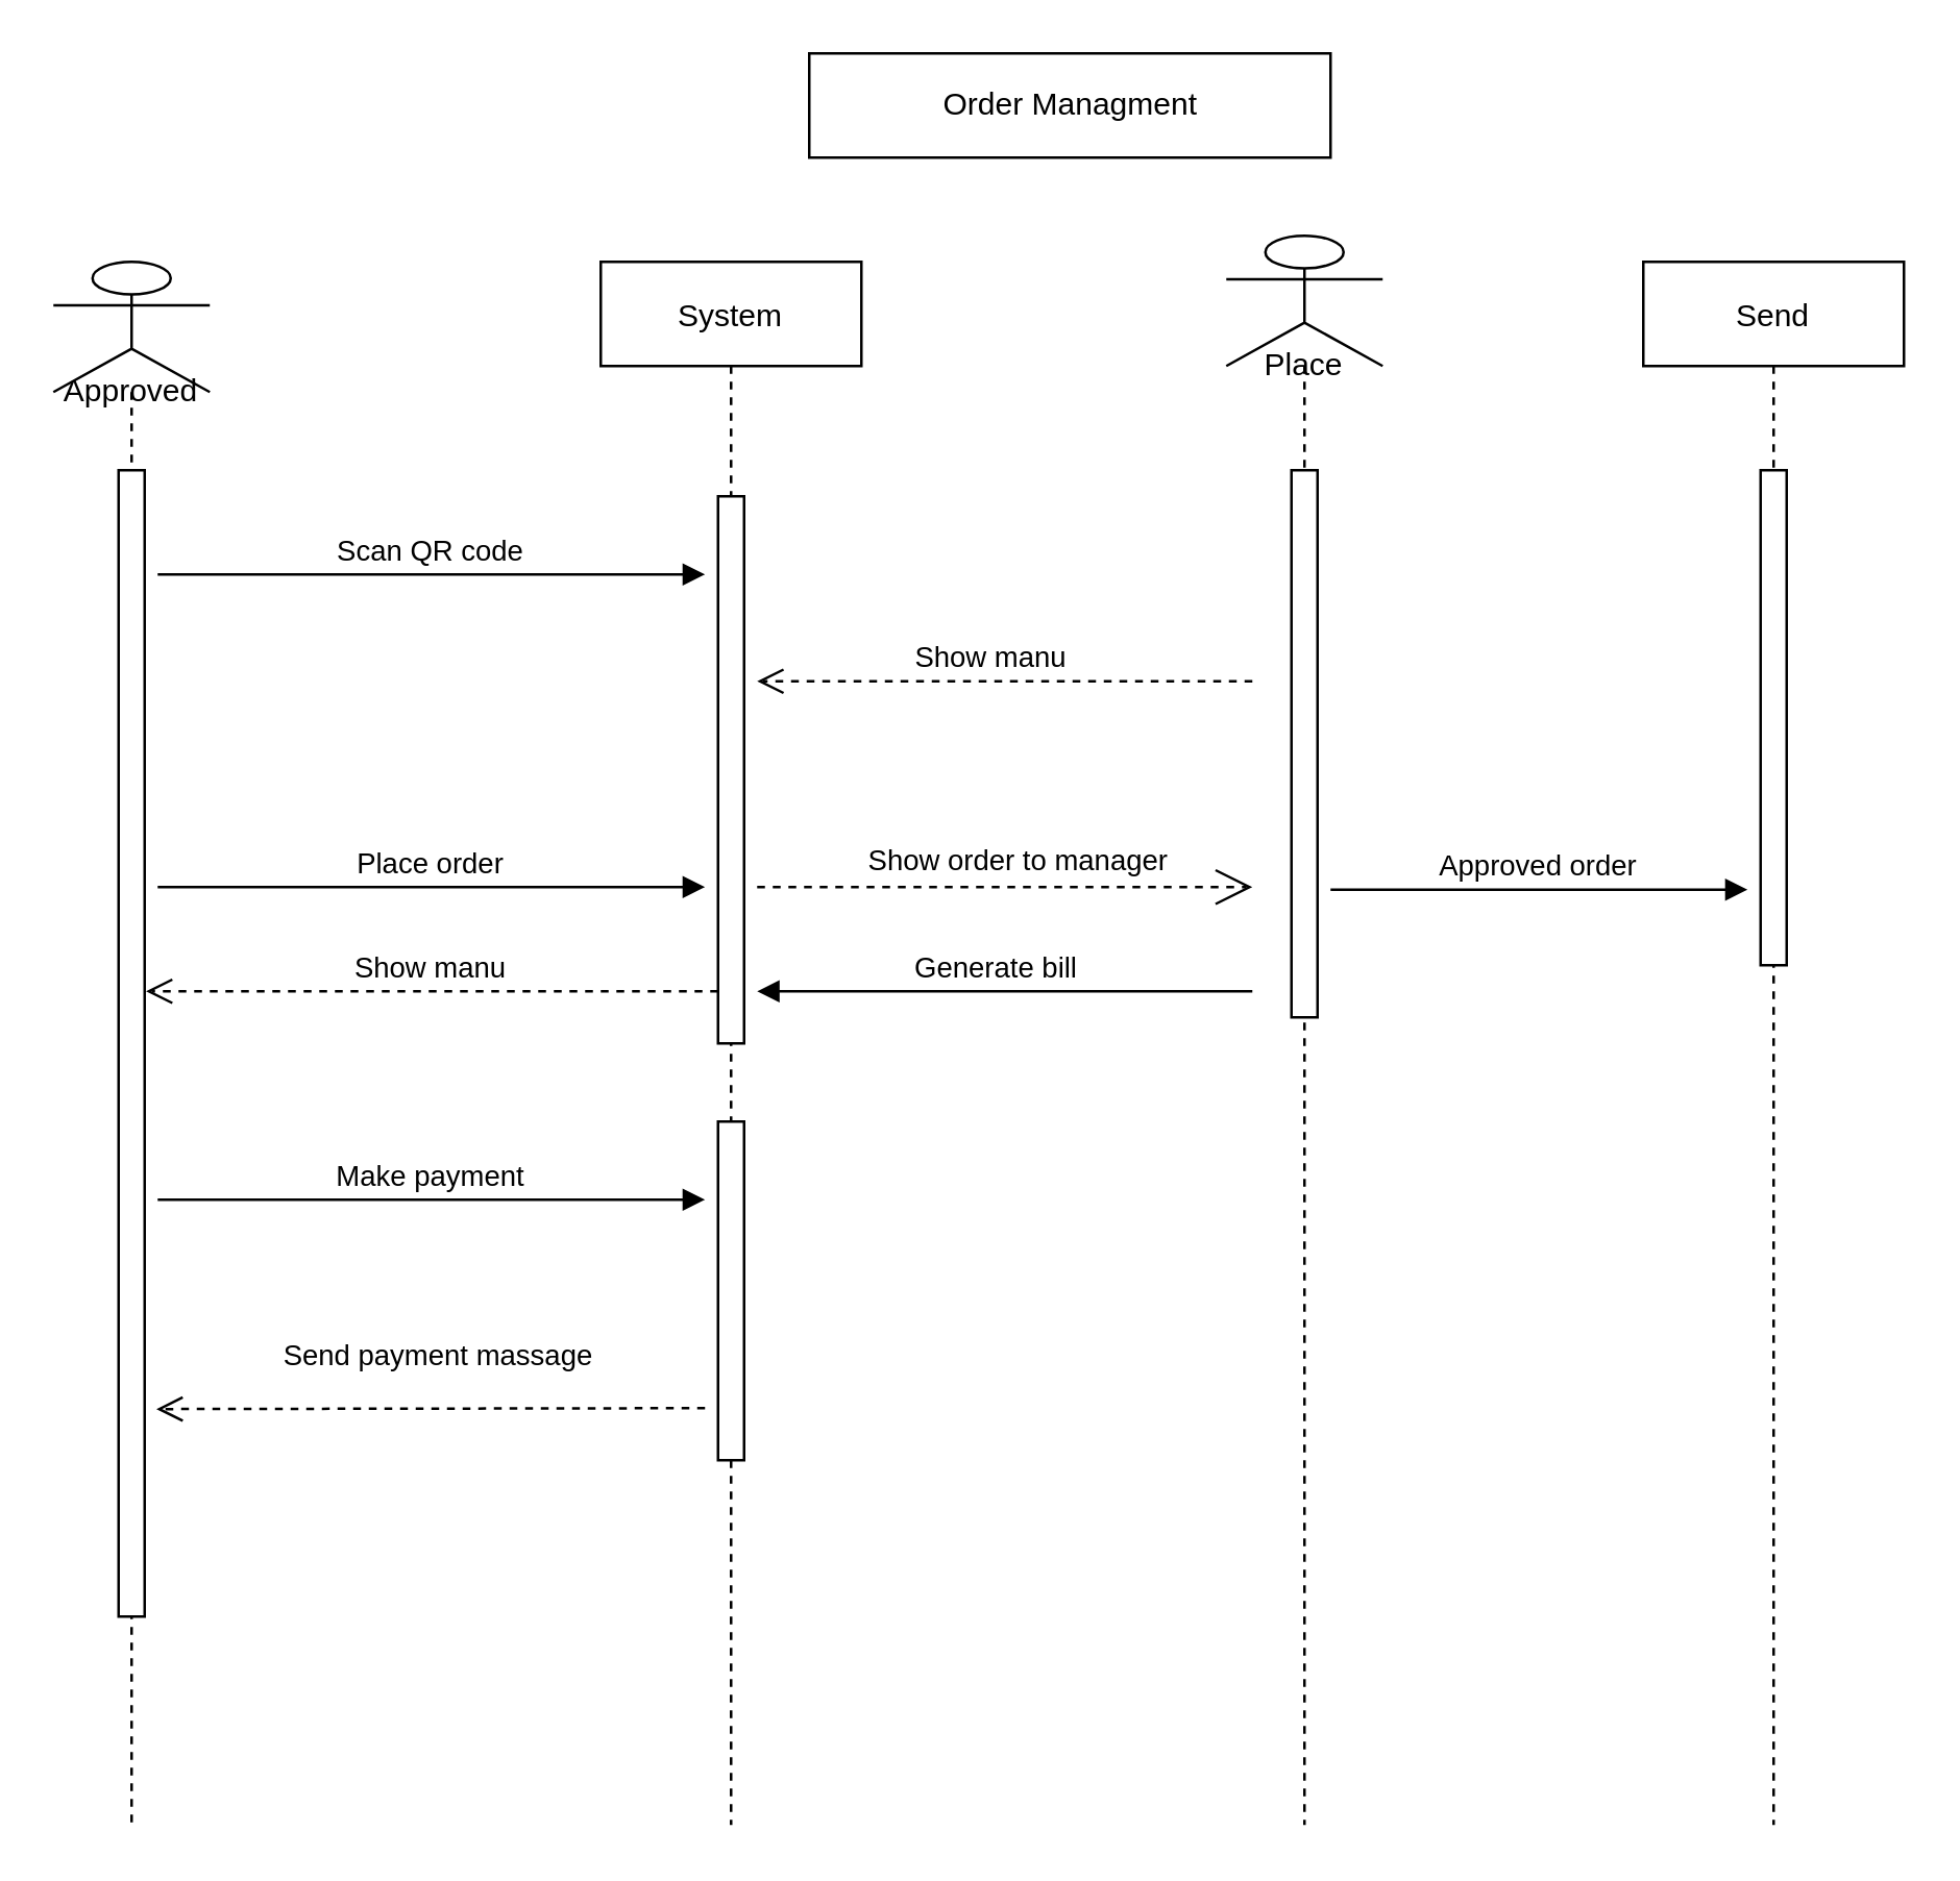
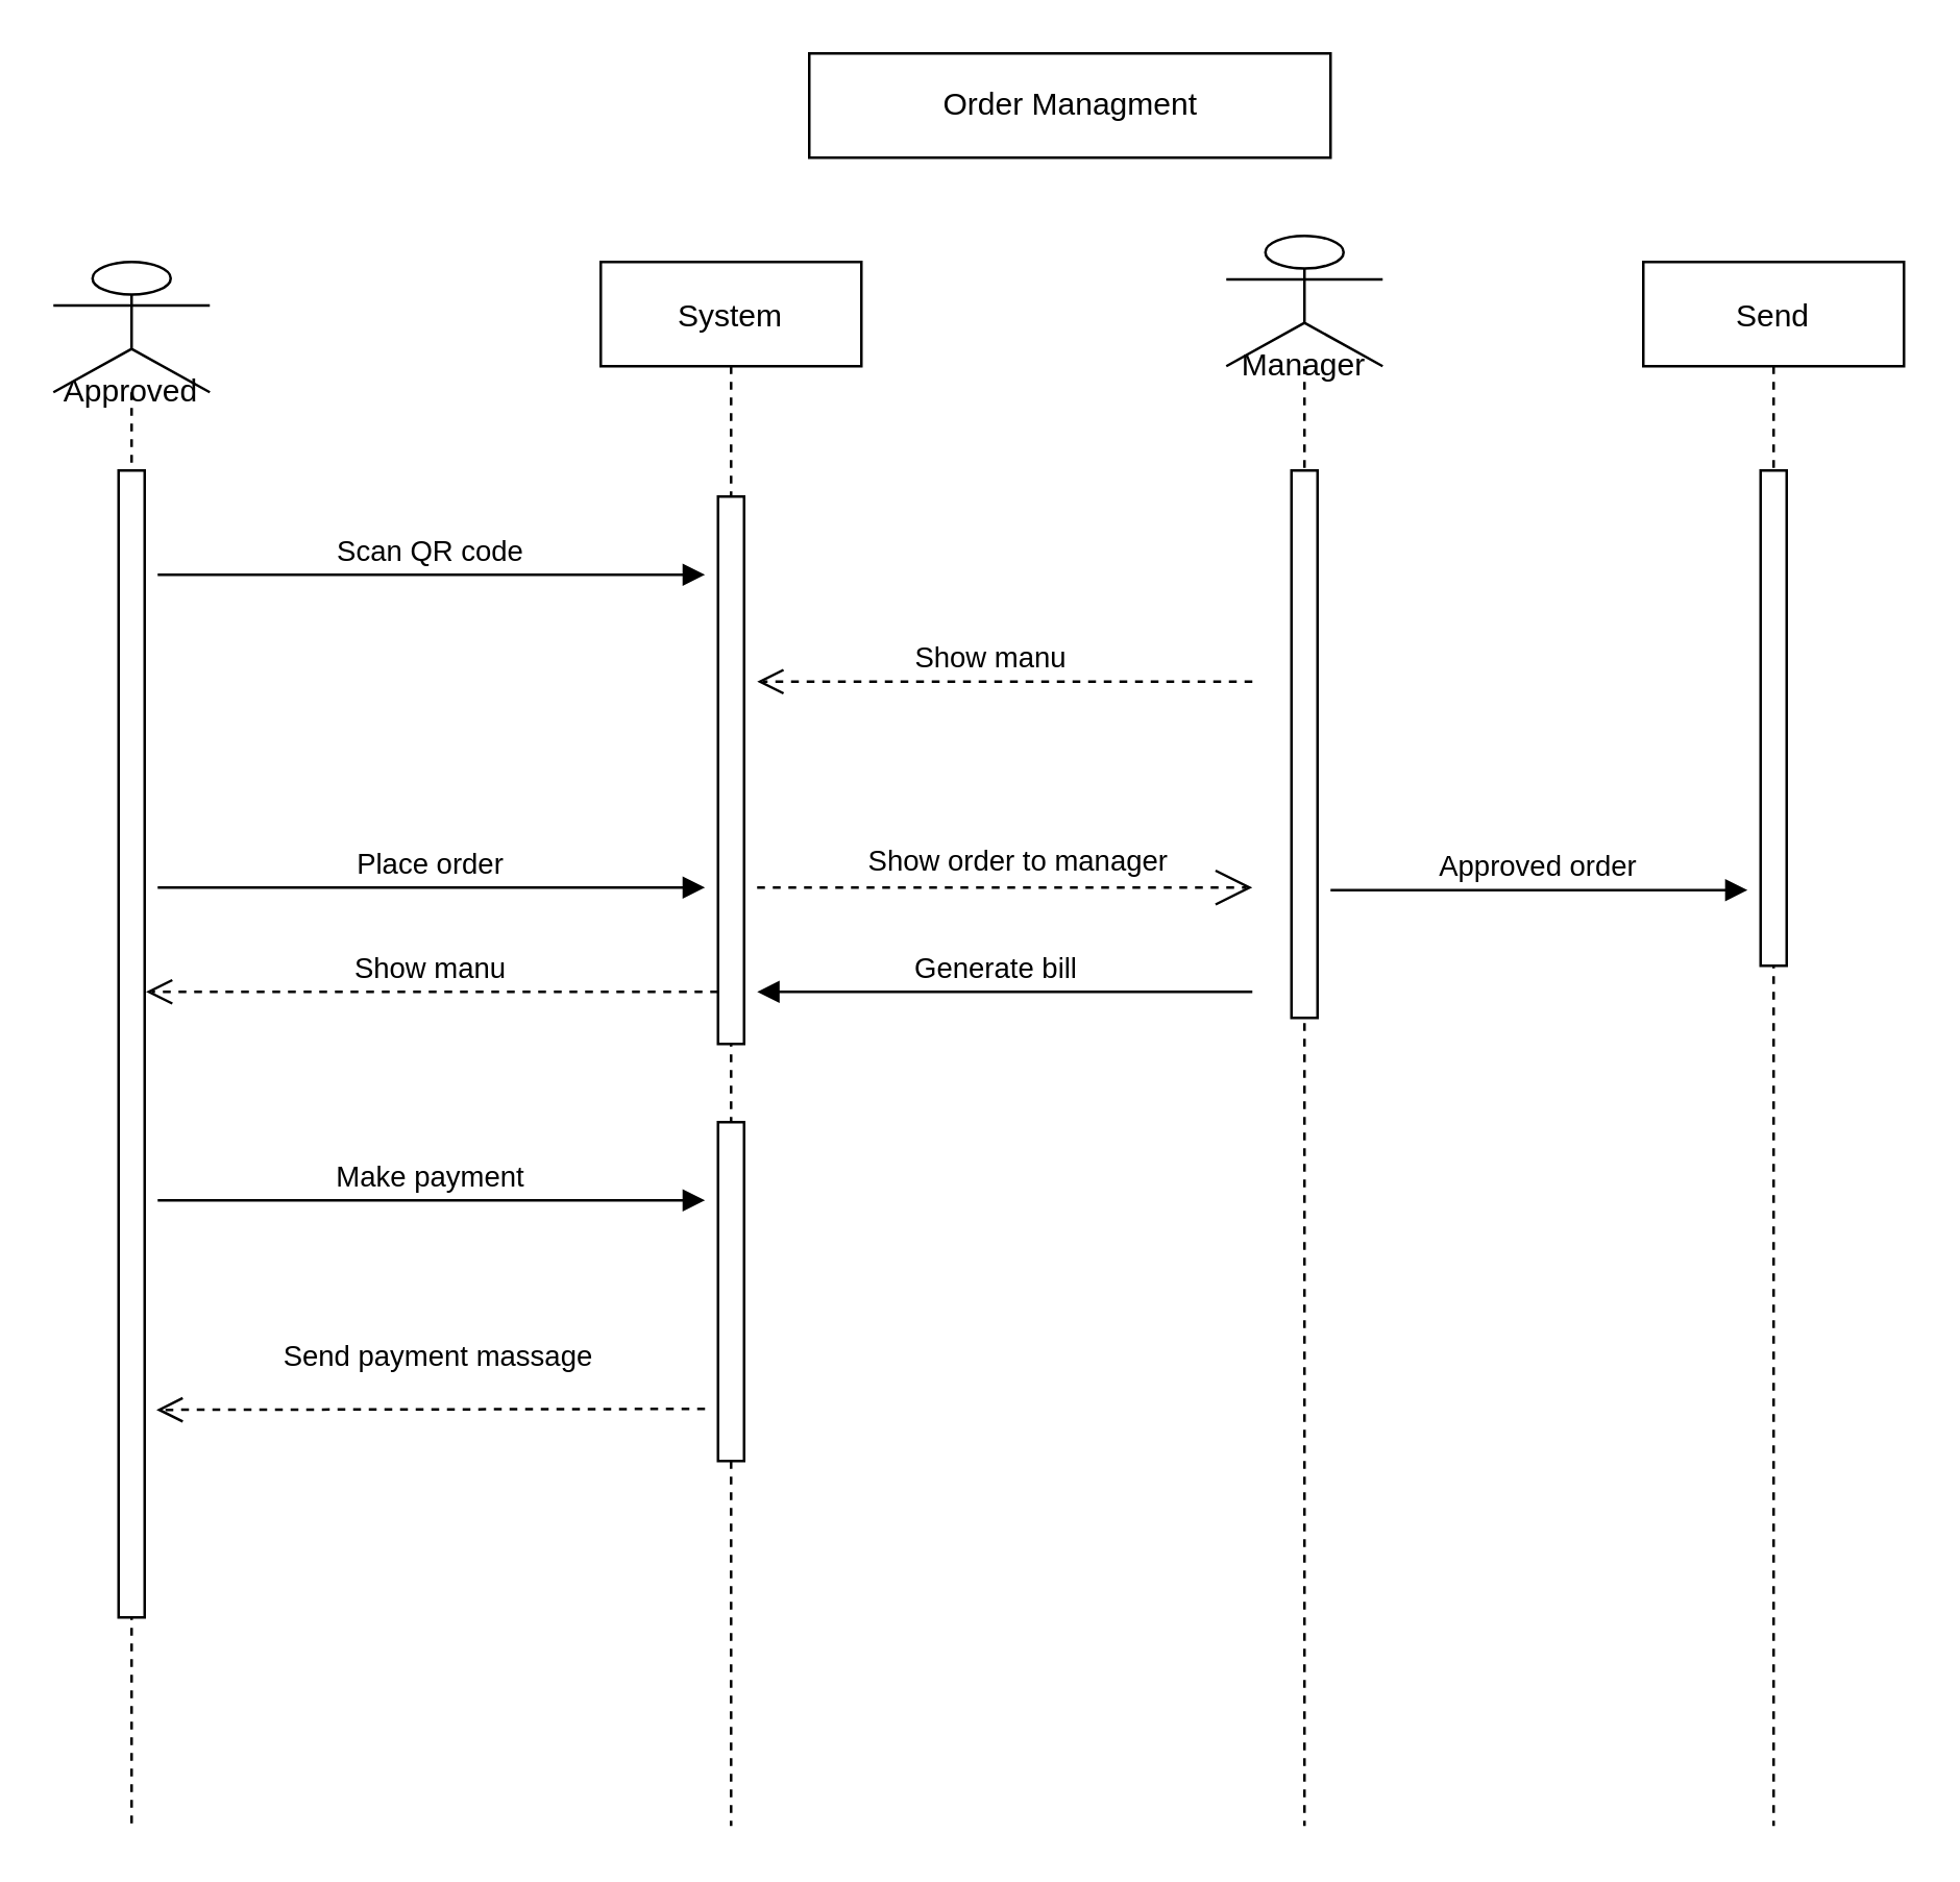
  <mxCell id="0" />
  <mxCell id="1" parent="0" />
  <mxCell id="2" value="System" style="shape=umlLifeline;perimeter=lifelinePerimeter;container=1;collapsible=0;recursiveResize=0;rounded=0;shadow=0;strokeWidth=1;" vertex="1" parent="1"><mxGeometry x="230" y="100" width="100" height="600" as="geometry" /></mxCell>
  <mxCell id="3" value="" style="points=[];perimeter=orthogonalPerimeter;rounded=0;shadow=0;strokeWidth=1;" vertex="1" parent="2"><mxGeometry x="45" y="90" width="10" height="210" as="geometry" /></mxCell>
  <mxCell id="4" value="" style="points=[];perimeter=orthogonalPerimeter;rounded=0;shadow=0;strokeWidth=1;" vertex="1" parent="2"><mxGeometry x="45" y="330" width="10" height="130" as="geometry" /></mxCell>
  <mxCell id="5" value="Send" style="shape=umlLifeline;perimeter=lifelinePerimeter;container=1;collapsible=0;recursiveResize=0;rounded=0;shadow=0;strokeWidth=1;" vertex="1" parent="1"><mxGeometry x="630" y="100" width="100" height="600" as="geometry" /></mxCell>
  <mxCell id="6" value="" style="points=[];perimeter=orthogonalPerimeter;rounded=0;shadow=0;strokeWidth=1;" vertex="1" parent="5"><mxGeometry x="45" y="80" width="10" height="190" as="geometry" /></mxCell>
  <mxCell id="7" value="Send payment massage" style="verticalAlign=bottom;endArrow=open;dashed=1;endSize=8;shadow=0;strokeWidth=1;entryX=1.45;entryY=0.819;entryDx=0;entryDy=0;entryPerimeter=0;" edge="1" parent="1" target="9"><mxGeometry x="-0.029" y="-11" relative="1" as="geometry"><mxPoint x="50" y="542" as="targetPoint" /><mxPoint x="270" y="540" as="sourcePoint" /><Array as="points" /><mxPoint as="offset" /></mxGeometry></mxCell>
  <mxCell id="8" value="Approved" style="shape=umlLifeline;participant=umlActor;perimeter=lifelinePerimeter;whiteSpace=wrap;html=1;container=1;collapsible=0;recursiveResize=0;verticalAlign=top;spacingTop=36;outlineConnect=0;size=50;" vertex="1" parent="1"><mxGeometry x="20" y="100" width="60" height="600" as="geometry" /></mxCell>
  <mxCell id="9" value="" style="points=[];perimeter=orthogonalPerimeter;rounded=0;shadow=0;strokeWidth=1;" vertex="1" parent="8"><mxGeometry x="25" y="80" width="10" height="440" as="geometry" /></mxCell>
- <mxCell id="10" value="Place" style="shape=umlLifeline;participant=umlActor;perimeter=lifelinePerimeter;whiteSpace=wrap;html=1;container=0;collapsible=0;recursiveResize=0;verticalAlign=top;spacingTop=36;outlineConnect=0;size=50;" vertex="1" parent="1"><mxGeometry x="470" y="90" width="60" height="610" as="geometry" /></mxCell>
+ <mxCell id="10" value="Manager" style="shape=umlLifeline;participant=umlActor;perimeter=lifelinePerimeter;whiteSpace=wrap;html=1;container=0;collapsible=0;recursiveResize=0;verticalAlign=top;spacingTop=36;outlineConnect=0;size=50;" vertex="1" parent="1"><mxGeometry x="470" y="90" width="60" height="610" as="geometry" /></mxCell>
  <mxCell id="11" value="Show manu" style="verticalAlign=bottom;endArrow=open;dashed=1;endSize=8;shadow=0;strokeWidth=1;" edge="1" parent="1"><mxGeometry x="0.053" relative="1" as="geometry"><mxPoint x="290" y="261" as="targetPoint" /><mxPoint x="480" y="261" as="sourcePoint" /><Array as="points"><mxPoint x="370" y="261" /></Array><mxPoint as="offset" /></mxGeometry></mxCell>
  <mxCell id="12" value="Scan QR code" style="verticalAlign=bottom;endArrow=block;shadow=0;strokeWidth=1;" edge="1" parent="1"><mxGeometry relative="1" as="geometry"><mxPoint x="60" y="220" as="sourcePoint" /><mxPoint x="270" y="220" as="targetPoint" /><Array as="points" /><mxPoint as="offset" /></mxGeometry></mxCell>
  <mxCell id="13" value="Place order" style="verticalAlign=bottom;endArrow=block;shadow=0;strokeWidth=1;" edge="1" parent="1"><mxGeometry relative="1" as="geometry"><mxPoint x="60" y="340" as="sourcePoint" /><mxPoint x="270" y="340" as="targetPoint" /><Array as="points" /><mxPoint as="offset" /></mxGeometry></mxCell>
  <mxCell id="14" value="Approved order" style="verticalAlign=bottom;endArrow=block;shadow=0;strokeWidth=1;" edge="1" parent="1"><mxGeometry relative="1" as="geometry"><mxPoint x="510" y="341" as="sourcePoint" /><mxPoint x="670" y="341" as="targetPoint" /><Array as="points" /><mxPoint as="offset" /></mxGeometry></mxCell>
  <mxCell id="15" value="Generate bill" style="verticalAlign=bottom;endArrow=block;shadow=0;strokeWidth=1;" edge="1" parent="1"><mxGeometry x="0.043" relative="1" as="geometry"><mxPoint x="480" y="380" as="sourcePoint" /><mxPoint x="290" y="380" as="targetPoint" /><Array as="points"><mxPoint x="390" y="380" /></Array><mxPoint x="1" as="offset" /></mxGeometry></mxCell>
  <mxCell id="16" value="Show manu" style="verticalAlign=bottom;endArrow=open;dashed=1;endSize=8;shadow=0;strokeWidth=1;" edge="1" parent="1"><mxGeometry x="-0.002" relative="1" as="geometry"><mxPoint x="55.5" y="380" as="targetPoint" /><mxPoint x="275" y="380" as="sourcePoint" /><Array as="points"><mxPoint x="205.5" y="380" /><mxPoint x="175.5" y="380" /><mxPoint x="125.5" y="380" /></Array><mxPoint as="offset" /></mxGeometry></mxCell>
  <mxCell id="17" value="Show order to manager" style="endArrow=open;endSize=12;dashed=1;html=1;" edge="1" parent="1"><mxGeometry x="0.053" y="10" width="160" relative="1" as="geometry"><mxPoint x="290" y="340" as="sourcePoint" /><mxPoint x="480" y="340" as="targetPoint" /><mxPoint as="offset" /></mxGeometry></mxCell>
  <mxCell id="18" value="Make payment" style="verticalAlign=bottom;endArrow=block;shadow=0;strokeWidth=1;" edge="1" parent="1"><mxGeometry relative="1" as="geometry"><mxPoint x="60" y="460" as="sourcePoint" /><mxPoint x="270" y="460" as="targetPoint" /><Array as="points" /><mxPoint as="offset" /></mxGeometry></mxCell>
  <mxCell id="19" value="Order Managment" style="html=1;" vertex="1" parent="1"><mxGeometry x="310" y="20" width="200" height="40" as="geometry" /></mxCell>
  <mxCell id="20" value="" style="points=[];perimeter=orthogonalPerimeter;rounded=0;shadow=0;strokeWidth=1;" vertex="1" parent="1"><mxGeometry x="495" y="180" width="10" height="210" as="geometry" /></mxCell>
